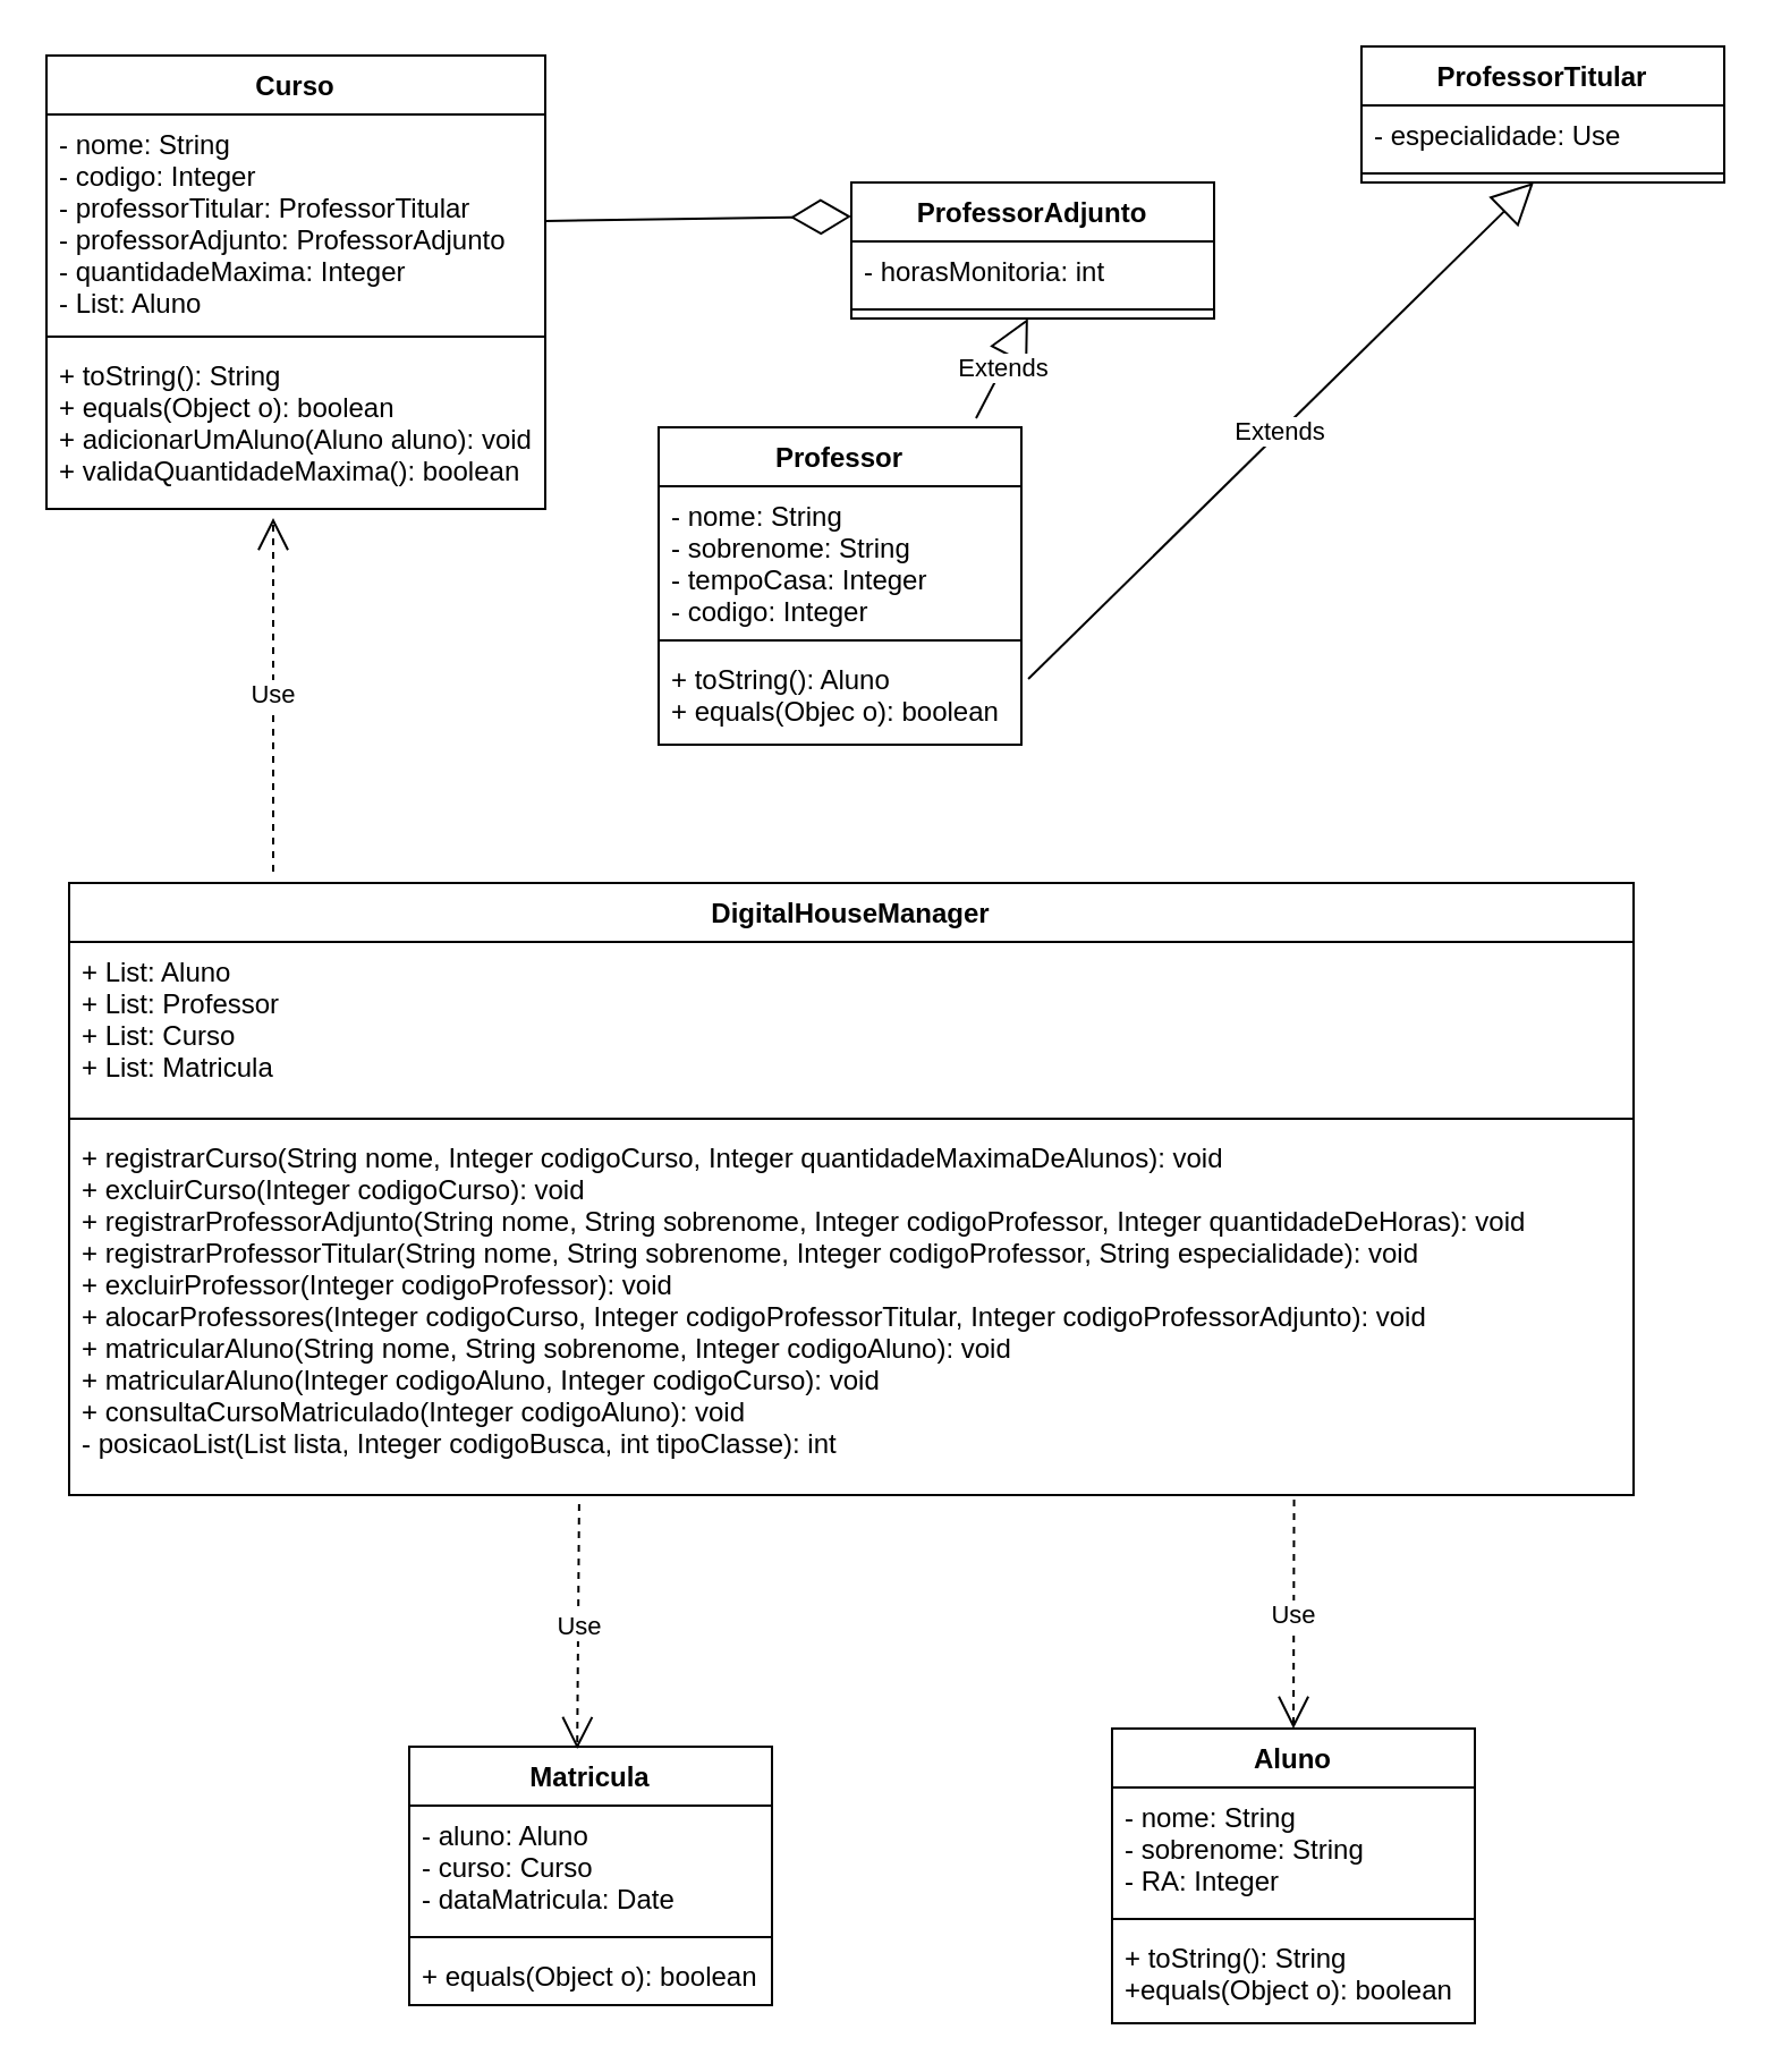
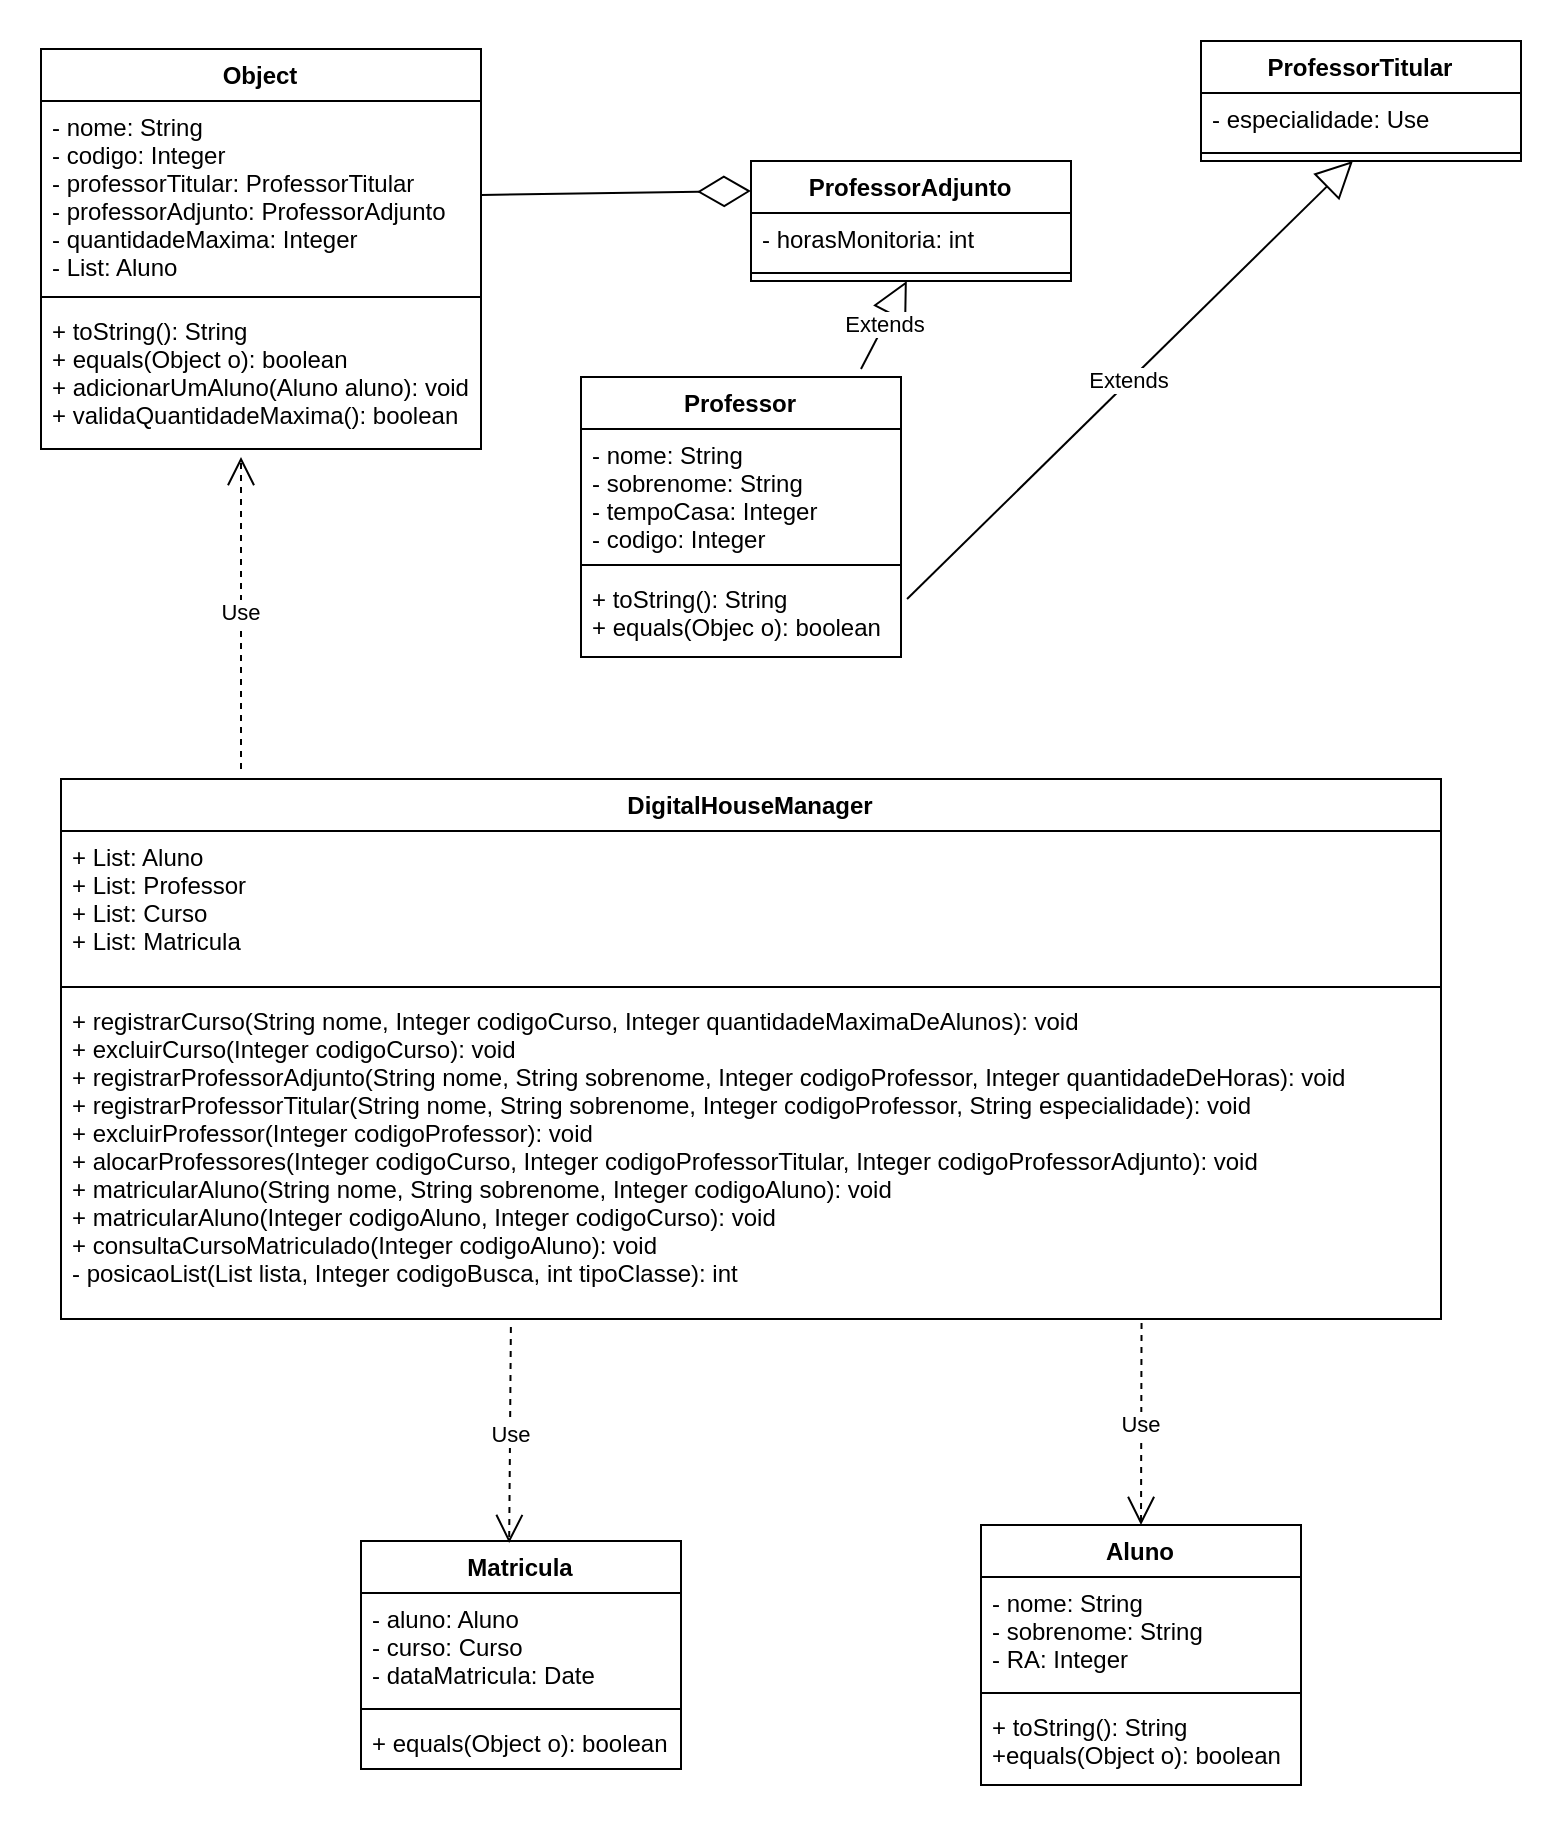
  <mxCell id="0" />
  <mxCell id="1" parent="0" />
- <mxCell id="2" value="Curso" style="swimlane;fontStyle=1;align=center;verticalAlign=top;childLayout=stackLayout;horizontal=1;startSize=26;horizontalStack=0;resizeParent=1;resizeParentMax=0;resizeLast=0;collapsible=1;marginBottom=0;" vertex="1" parent="1"><mxGeometry x="20" y="24" width="220" height="200" as="geometry" /></mxCell>
+ <mxCell id="2" value="Object" style="swimlane;fontStyle=1;align=center;verticalAlign=top;childLayout=stackLayout;horizontal=1;startSize=26;horizontalStack=0;resizeParent=1;resizeParentMax=0;resizeLast=0;collapsible=1;marginBottom=0;" vertex="1" parent="1"><mxGeometry x="20" y="24" width="220" height="200" as="geometry" /></mxCell>
  <mxCell id="3" value="- nome: String&#10;- codigo: Integer&#10;- professorTitular: ProfessorTitular &#10;- professorAdjunto: ProfessorAdjunto&#10;- quantidadeMaxima: Integer&#10;- List: Aluno&#10;&#10;" style="text;strokeColor=none;fillColor=none;align=left;verticalAlign=top;spacingLeft=4;spacingRight=4;overflow=hidden;rotatable=0;points=[[0,0.5],[1,0.5]];portConstraint=eastwest;" vertex="1" parent="2"><mxGeometry y="26" width="220" height="94" as="geometry" /></mxCell>
  <mxCell id="4" value="" style="line;strokeWidth=1;fillColor=none;align=left;verticalAlign=middle;spacingTop=-1;spacingLeft=3;spacingRight=3;rotatable=0;labelPosition=right;points=[];portConstraint=eastwest;" vertex="1" parent="2"><mxGeometry y="120" width="220" height="8" as="geometry" /></mxCell>
  <mxCell id="5" value="+ toString(): String&#10;+ equals(Object o): boolean&#10;+ adicionarUmAluno(Aluno aluno): void&#10;+ validaQuantidadeMaxima(): boolean&#10;" style="text;strokeColor=none;fillColor=none;align=left;verticalAlign=top;spacingLeft=4;spacingRight=4;overflow=hidden;rotatable=0;points=[[0,0.5],[1,0.5]];portConstraint=eastwest;" vertex="1" parent="2"><mxGeometry y="128" width="220" height="72" as="geometry" /></mxCell>
  <mxCell id="6" value="ProfessorTitular" style="swimlane;fontStyle=1;align=center;verticalAlign=top;childLayout=stackLayout;horizontal=1;startSize=26;horizontalStack=0;resizeParent=1;resizeParentMax=0;resizeLast=0;collapsible=1;marginBottom=0;" vertex="1" parent="1"><mxGeometry x="600" y="20" width="160" height="60" as="geometry" /></mxCell>
  <mxCell id="7" value="- especialidade: Use" style="text;strokeColor=none;fillColor=none;align=left;verticalAlign=top;spacingLeft=4;spacingRight=4;overflow=hidden;rotatable=0;points=[[0,0.5],[1,0.5]];portConstraint=eastwest;" vertex="1" parent="6"><mxGeometry y="26" width="160" height="26" as="geometry" /></mxCell>
  <mxCell id="8" value="" style="line;strokeWidth=1;fillColor=none;align=left;verticalAlign=middle;spacingTop=-1;spacingLeft=3;spacingRight=3;rotatable=0;labelPosition=right;points=[];portConstraint=eastwest;" vertex="1" parent="6"><mxGeometry y="52" width="160" height="8" as="geometry" /></mxCell>
  <mxCell id="9" value="ProfessorAdjunto" style="swimlane;fontStyle=1;align=center;verticalAlign=top;childLayout=stackLayout;horizontal=1;startSize=26;horizontalStack=0;resizeParent=1;resizeParentMax=0;resizeLast=0;collapsible=1;marginBottom=0;" vertex="1" parent="1"><mxGeometry x="375" y="80" width="160" height="60" as="geometry" /></mxCell>
  <mxCell id="10" value="- horasMonitoria: int" style="text;strokeColor=none;fillColor=none;align=left;verticalAlign=top;spacingLeft=4;spacingRight=4;overflow=hidden;rotatable=0;points=[[0,0.5],[1,0.5]];portConstraint=eastwest;" vertex="1" parent="9"><mxGeometry y="26" width="160" height="26" as="geometry" /></mxCell>
  <mxCell id="11" value="" style="line;strokeWidth=1;fillColor=none;align=left;verticalAlign=middle;spacingTop=-1;spacingLeft=3;spacingRight=3;rotatable=0;labelPosition=right;points=[];portConstraint=eastwest;" vertex="1" parent="9"><mxGeometry y="52" width="160" height="8" as="geometry" /></mxCell>
  <mxCell id="12" value="DigitalHouseManager&#10;&#10;" style="swimlane;fontStyle=1;align=center;verticalAlign=top;childLayout=stackLayout;horizontal=1;startSize=26;horizontalStack=0;resizeParent=1;resizeParentMax=0;resizeLast=0;collapsible=1;marginBottom=0;" vertex="1" parent="1"><mxGeometry x="30" y="389" width="690" height="270" as="geometry" /></mxCell>
  <mxCell id="13" value="+ List: Aluno&#10;+ List: Professor&#10;+ List: Curso&#10;+ List: Matricula&#10;" style="text;strokeColor=none;fillColor=none;align=left;verticalAlign=top;spacingLeft=4;spacingRight=4;overflow=hidden;rotatable=0;points=[[0,0.5],[1,0.5]];portConstraint=eastwest;" vertex="1" parent="12"><mxGeometry y="26" width="690" height="74" as="geometry" /></mxCell>
  <mxCell id="14" value="" style="line;strokeWidth=1;fillColor=none;align=left;verticalAlign=middle;spacingTop=-1;spacingLeft=3;spacingRight=3;rotatable=0;labelPosition=right;points=[];portConstraint=eastwest;" vertex="1" parent="12"><mxGeometry y="100" width="690" height="8" as="geometry" /></mxCell>
  <mxCell id="15" value="+ registrarCurso(String nome, Integer codigoCurso, Integer quantidadeMaximaDeAlunos): void&#10;+ excluirCurso(Integer codigoCurso): void&#10;+ registrarProfessorAdjunto(String nome, String sobrenome, Integer codigoProfessor, Integer quantidadeDeHoras): void&#10;+ registrarProfessorTitular(String nome, String sobrenome, Integer codigoProfessor, String especialidade): void&#10;+ excluirProfessor(Integer codigoProfessor): void&#10;+ alocarProfessores(Integer codigoCurso, Integer codigoProfessorTitular, Integer codigoProfessorAdjunto): void&#10;+ matricularAluno(String nome, String sobrenome, Integer codigoAluno): void&#10;+ matricularAluno(Integer codigoAluno, Integer codigoCurso): void&#10;+ consultaCursoMatriculado(Integer codigoAluno): void&#10;- posicaoList(List lista, Integer codigoBusca, int tipoClasse): int" style="text;strokeColor=none;fillColor=none;align=left;verticalAlign=top;spacingLeft=4;spacingRight=4;overflow=hidden;rotatable=0;points=[[0,0.5],[1,0.5]];portConstraint=eastwest;" vertex="1" parent="12"><mxGeometry y="108" width="690" height="162" as="geometry" /></mxCell>
  <mxCell id="16" value="Professor" style="swimlane;fontStyle=1;align=center;verticalAlign=top;childLayout=stackLayout;horizontal=1;startSize=26;horizontalStack=0;resizeParent=1;resizeParentMax=0;resizeLast=0;collapsible=1;marginBottom=0;" vertex="1" parent="1"><mxGeometry x="290" y="188" width="160" height="140" as="geometry" /></mxCell>
  <mxCell id="17" value="- nome: String&#10;- sobrenome: String&#10;- tempoCasa: Integer&#10;- codigo: Integer&#10;&#10;" style="text;strokeColor=none;fillColor=none;align=left;verticalAlign=top;spacingLeft=4;spacingRight=4;overflow=hidden;rotatable=0;points=[[0,0.5],[1,0.5]];portConstraint=eastwest;" vertex="1" parent="16"><mxGeometry y="26" width="160" height="64" as="geometry" /></mxCell>
  <mxCell id="18" value="" style="line;strokeWidth=1;fillColor=none;align=left;verticalAlign=middle;spacingTop=-1;spacingLeft=3;spacingRight=3;rotatable=0;labelPosition=right;points=[];portConstraint=eastwest;" vertex="1" parent="16"><mxGeometry y="90" width="160" height="8" as="geometry" /></mxCell>
- <mxCell id="19" value="+ toString(): Aluno&#10;+ equals(Objec o): boolean&#10;&#10;" style="text;strokeColor=none;fillColor=none;align=left;verticalAlign=top;spacingLeft=4;spacingRight=4;overflow=hidden;rotatable=0;points=[[0,0.5],[1,0.5]];portConstraint=eastwest;" vertex="1" parent="16"><mxGeometry y="98" width="160" height="42" as="geometry" /></mxCell>
+ <mxCell id="19" value="+ toString(): String&#10;+ equals(Objec o): boolean&#10;&#10;" style="text;strokeColor=none;fillColor=none;align=left;verticalAlign=top;spacingLeft=4;spacingRight=4;overflow=hidden;rotatable=0;points=[[0,0.5],[1,0.5]];portConstraint=eastwest;" vertex="1" parent="16"><mxGeometry y="98" width="160" height="42" as="geometry" /></mxCell>
  <mxCell id="20" value="Use" style="endArrow=open;endSize=12;dashed=1;html=1;" edge="1" parent="1"><mxGeometry width="160" relative="1" as="geometry"><mxPoint x="120" y="384" as="sourcePoint" /><mxPoint x="120" y="228" as="targetPoint" /></mxGeometry></mxCell>
  <mxCell id="21" value="Extends" style="endArrow=block;endSize=16;endFill=0;html=1;exitX=1.019;exitY=0.31;exitDx=0;exitDy=0;exitPerimeter=0;" edge="1" parent="1" source="19" target="8"><mxGeometry width="160" relative="1" as="geometry"><mxPoint x="20" y="684" as="sourcePoint" /><mxPoint x="180" y="684" as="targetPoint" /></mxGeometry></mxCell>
  <mxCell id="22" value="Extends" style="endArrow=block;endSize=16;endFill=0;html=1;" edge="1" parent="1" target="11"><mxGeometry width="160" relative="1" as="geometry"><mxPoint x="430" y="184" as="sourcePoint" /><mxPoint x="440" y="154" as="targetPoint" /></mxGeometry></mxCell>
  <mxCell id="23" value="" style="endArrow=diamondThin;endFill=0;endSize=24;html=1;exitX=1;exitY=0.5;exitDx=0;exitDy=0;entryX=0;entryY=0.25;entryDx=0;entryDy=0;" edge="1" parent="1" source="3" target="9"><mxGeometry width="160" relative="1" as="geometry"><mxPoint x="20" y="684" as="sourcePoint" /><mxPoint x="370" y="95" as="targetPoint" /></mxGeometry></mxCell>
  <mxCell id="24" value="Matricula" style="swimlane;fontStyle=1;align=center;verticalAlign=top;childLayout=stackLayout;horizontal=1;startSize=26;horizontalStack=0;resizeParent=1;resizeParentMax=0;resizeLast=0;collapsible=1;marginBottom=0;" vertex="1" parent="1"><mxGeometry x="180" y="770" width="160" height="114" as="geometry" /></mxCell>
  <mxCell id="25" value="- aluno: Aluno&#10;- curso: Curso&#10;- dataMatricula: Date&#10;" style="text;strokeColor=none;fillColor=none;align=left;verticalAlign=top;spacingLeft=4;spacingRight=4;overflow=hidden;rotatable=0;points=[[0,0.5],[1,0.5]];portConstraint=eastwest;" vertex="1" parent="24"><mxGeometry y="26" width="160" height="54" as="geometry" /></mxCell>
  <mxCell id="26" value="" style="line;strokeWidth=1;fillColor=none;align=left;verticalAlign=middle;spacingTop=-1;spacingLeft=3;spacingRight=3;rotatable=0;labelPosition=right;points=[];portConstraint=eastwest;" vertex="1" parent="24"><mxGeometry y="80" width="160" height="8" as="geometry" /></mxCell>
  <mxCell id="27" value="+ equals(Object o): boolean&#10;&#10;" style="text;strokeColor=none;fillColor=none;align=left;verticalAlign=top;spacingLeft=4;spacingRight=4;overflow=hidden;rotatable=0;points=[[0,0.5],[1,0.5]];portConstraint=eastwest;" vertex="1" parent="24"><mxGeometry y="88" width="160" height="26" as="geometry" /></mxCell>
  <mxCell id="28" value="Aluno&#10;&#10;" style="swimlane;fontStyle=1;align=center;verticalAlign=top;childLayout=stackLayout;horizontal=1;startSize=26;horizontalStack=0;resizeParent=1;resizeParentMax=0;resizeLast=0;collapsible=1;marginBottom=0;" vertex="1" parent="1"><mxGeometry x="490" y="762" width="160" height="130" as="geometry" /></mxCell>
  <mxCell id="29" value="- nome: String&#10;- sobrenome: String&#10;- RA: Integer&#10;&#10;" style="text;strokeColor=none;fillColor=none;align=left;verticalAlign=top;spacingLeft=4;spacingRight=4;overflow=hidden;rotatable=0;points=[[0,0.5],[1,0.5]];portConstraint=eastwest;" vertex="1" parent="28"><mxGeometry y="26" width="160" height="54" as="geometry" /></mxCell>
  <mxCell id="30" value="" style="line;strokeWidth=1;fillColor=none;align=left;verticalAlign=middle;spacingTop=-1;spacingLeft=3;spacingRight=3;rotatable=0;labelPosition=right;points=[];portConstraint=eastwest;" vertex="1" parent="28"><mxGeometry y="80" width="160" height="8" as="geometry" /></mxCell>
  <mxCell id="31" value="+ toString(): String&#10;+equals(Object o): boolean&#10;&#10;" style="text;strokeColor=none;fillColor=none;align=left;verticalAlign=top;spacingLeft=4;spacingRight=4;overflow=hidden;rotatable=0;points=[[0,0.5],[1,0.5]];portConstraint=eastwest;" vertex="1" parent="28"><mxGeometry y="88" width="160" height="42" as="geometry" /></mxCell>
  <mxCell id="32" value="Use" style="endArrow=open;endSize=12;dashed=1;html=1;exitX=0.326;exitY=1.025;exitDx=0;exitDy=0;exitPerimeter=0;entryX=0.463;entryY=0.009;entryDx=0;entryDy=0;entryPerimeter=0;" edge="1" parent="1" source="15" target="24"><mxGeometry width="160" relative="1" as="geometry"><mxPoint x="20" y="904" as="sourcePoint" /><mxPoint x="180" y="904" as="targetPoint" /></mxGeometry></mxCell>
  <mxCell id="33" value="Use" style="endArrow=open;endSize=12;dashed=1;html=1;exitX=0.783;exitY=1.012;exitDx=0;exitDy=0;exitPerimeter=0;entryX=0.5;entryY=0;entryDx=0;entryDy=0;" edge="1" parent="1" source="15" target="28"><mxGeometry width="160" relative="1" as="geometry"><mxPoint x="20" y="904" as="sourcePoint" /><mxPoint x="631" y="794" as="targetPoint" /></mxGeometry></mxCell>
